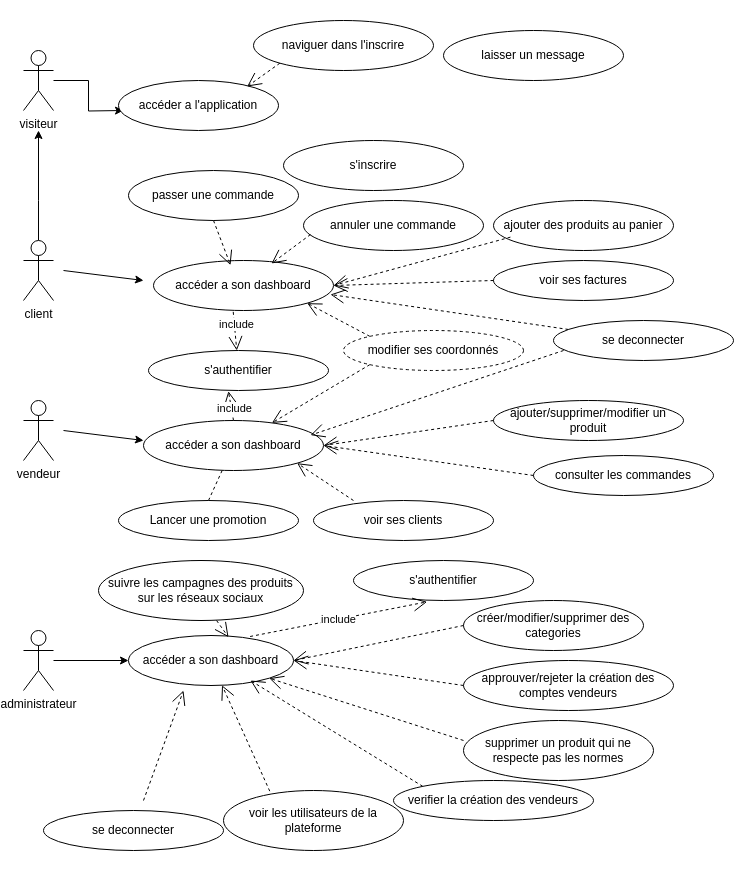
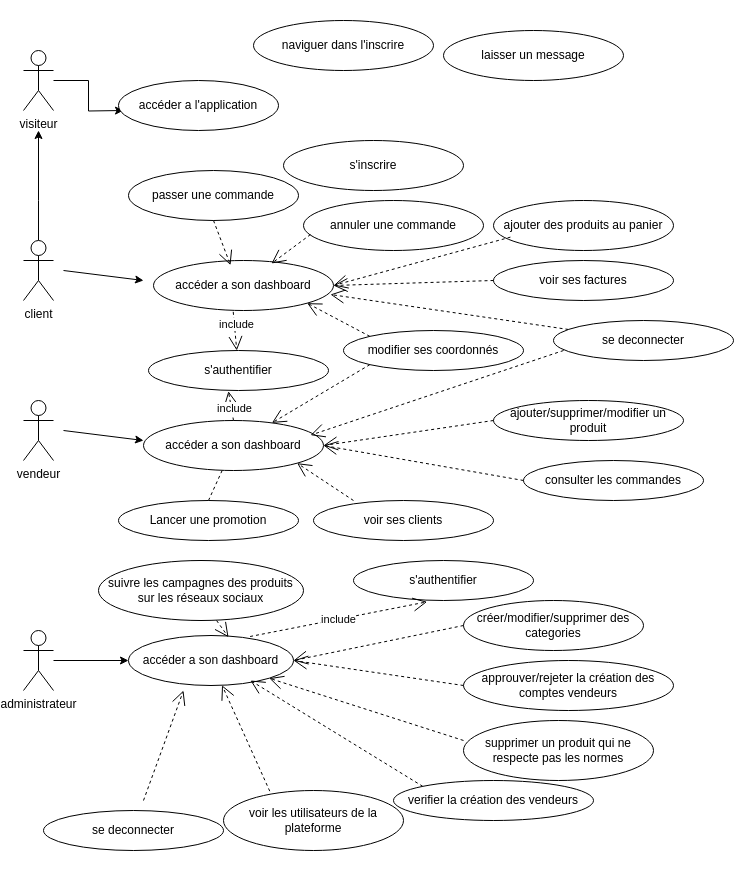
  <mxCell id="0" />
  <mxCell id="1" parent="0" />
  <mxCell id="2" value="" style="edgeStyle=orthogonalEdgeStyle;rounded=0;orthogonalLoop=1;jettySize=auto;html=1;" edge="1" parent="1" source="3"><mxGeometry relative="1" as="geometry"><mxPoint x="120" y="110" as="targetPoint" /></mxGeometry></mxCell>
  <mxCell id="3" value="visiteur" style="shape=umlActor;verticalLabelPosition=bottom;verticalAlign=top;html=1;outlineConnect=0;" vertex="1" parent="1"><mxGeometry x="20" y="50" width="30" height="60" as="geometry" /></mxCell>
  <mxCell id="4" value="" style="edgeStyle=orthogonalEdgeStyle;rounded=0;orthogonalLoop=1;jettySize=auto;html=1;" edge="1" parent="1" source="5"><mxGeometry relative="1" as="geometry"><mxPoint x="35" y="130" as="targetPoint" /><Array as="points"><mxPoint x="35" y="200" /><mxPoint x="35" y="200" /></Array></mxGeometry></mxCell>
  <mxCell id="5" value="client" style="shape=umlActor;verticalLabelPosition=bottom;verticalAlign=top;html=1;outlineConnect=0;" vertex="1" parent="1"><mxGeometry x="20" y="240" width="30" height="60" as="geometry" /></mxCell>
  <mxCell id="6" value="administrateur&lt;div&gt;&lt;br&gt;&lt;/div&gt;" style="shape=umlActor;verticalLabelPosition=bottom;verticalAlign=top;html=1;outlineConnect=0;" vertex="1" parent="1"><mxGeometry x="20" y="630" width="30" height="60" as="geometry" /></mxCell>
  <mxCell id="7" value="vendeur" style="shape=umlActor;verticalLabelPosition=bottom;verticalAlign=top;html=1;outlineConnect=0;" vertex="1" parent="1"><mxGeometry x="20" y="400" width="30" height="60" as="geometry" /></mxCell>
  <mxCell id="8" value="accéder a l'application" style="ellipse;whiteSpace=wrap;html=1;" vertex="1" parent="1"><mxGeometry x="115" y="80" width="160" height="50" as="geometry" /></mxCell>
  <mxCell id="9" value="naviguer dans l'inscrire" style="ellipse;whiteSpace=wrap;html=1;" vertex="1" parent="1"><mxGeometry x="250" width="180" height="50" as="geometry" y="20" /></mxCell>
  <mxCell id="10" value="laisser un message" style="ellipse;whiteSpace=wrap;html=1;" vertex="1" parent="1"><mxGeometry x="440" y="30" width="180" height="50" as="geometry" /></mxCell>
  <mxCell id="11" value="passer une commande" style="ellipse;whiteSpace=wrap;html=1;" vertex="1" parent="1"><mxGeometry x="125" y="170" width="170" height="50" as="geometry" /></mxCell>
  <mxCell id="12" value="s'inscrire" style="ellipse;whiteSpace=wrap;html=1;" vertex="1" parent="1"><mxGeometry x="280" y="140" width="180" height="50" as="geometry" /></mxCell>
  <mxCell id="13" value="annuler une commande" style="ellipse;whiteSpace=wrap;html=1;" vertex="1" parent="1"><mxGeometry x="300" y="200" width="180" height="50" as="geometry" /></mxCell>
  <mxCell id="14" value="accéder a son dashboard" style="ellipse;whiteSpace=wrap;html=1;" vertex="1" parent="1"><mxGeometry x="150" y="260" width="180" height="50" as="geometry" /></mxCell>
  <mxCell id="15" value="" style="endArrow=classic;html=1;rounded=0;" edge="1" parent="1"><mxGeometry width="50" height="50" relative="1" as="geometry"><mxPoint x="60" y="270" as="sourcePoint" /><mxPoint x="140" y="280" as="targetPoint" /></mxGeometry></mxCell>
  <mxCell id="16" value="ajouter des produits au panier" style="ellipse;whiteSpace=wrap;html=1;" vertex="1" parent="1"><mxGeometry x="490" y="200" width="180" height="50" as="geometry" /></mxCell>
  <mxCell id="17" value="voir ses factures" style="ellipse;whiteSpace=wrap;html=1;" vertex="1" parent="1"><mxGeometry x="490" y="260" width="180" height="40" as="geometry" /></mxCell>
- <mxCell id="18" value="modifier ses coordonnés" style="ellipse;whiteSpace=wrap;html=1;dashed=1;" vertex="1" parent="1"><mxGeometry x="340" y="330" width="180" height="40" as="geometry" /></mxCell>
+ <mxCell id="18" value="modifier ses coordonnés" style="ellipse;whiteSpace=wrap;html=1;" vertex="1" parent="1"><mxGeometry x="340" y="330" width="180" height="40" as="geometry" /></mxCell>
  <mxCell id="19" value="s'authentifier" style="ellipse;whiteSpace=wrap;html=1;" vertex="1" parent="1"><mxGeometry x="145" y="350" width="180" height="40" as="geometry" /></mxCell>
  <mxCell id="20" value="se deconnecter" style="ellipse;whiteSpace=wrap;html=1;" vertex="1" parent="1"><mxGeometry x="550" y="320" width="180" height="40" as="geometry" /></mxCell>
  <mxCell id="21" value="accéder a son dashboard" style="ellipse;whiteSpace=wrap;html=1;" vertex="1" parent="1"><mxGeometry x="140" y="420" width="180" height="50" as="geometry" /></mxCell>
  <mxCell id="22" value="" style="endArrow=classic;html=1;rounded=0;" edge="1" parent="1"><mxGeometry width="50" height="50" relative="1" as="geometry"><mxPoint x="60" y="430" as="sourcePoint" /><mxPoint x="140" y="440" as="targetPoint" /></mxGeometry></mxCell>
  <mxCell id="23" value="ajouter/supprimer/modifier un produit" style="ellipse;whiteSpace=wrap;html=1;" vertex="1" parent="1"><mxGeometry x="490" y="400" width="190" height="40" as="geometry" /></mxCell>
  <mxCell id="24" value="Lancer une promotion" style="ellipse;whiteSpace=wrap;html=1;" vertex="1" parent="1"><mxGeometry x="115" y="500" width="180" height="40" as="geometry" /></mxCell>
  <mxCell id="25" value="verifier la création des vendeurs" style="ellipse;whiteSpace=wrap;html=1;" vertex="1" parent="1"><mxGeometry x="390" y="780" width="200" height="40" as="geometry" /></mxCell>
  <mxCell id="26" value="voir ses clients" style="ellipse;whiteSpace=wrap;html=1;" vertex="1" parent="1"><mxGeometry x="310" y="500" width="180" height="40" as="geometry" /></mxCell>
- <mxCell id="27" value="consulter les commandes" style="ellipse;whiteSpace=wrap;html=1;" vertex="1" parent="1"><mxGeometry x="530" y="455" width="180" height="40" as="geometry" /></mxCell>
+ <mxCell id="27" value="consulter les commandes" style="ellipse;whiteSpace=wrap;html=1;" vertex="1" parent="1"><mxGeometry x="520" y="460" width="180" height="40" as="geometry" /></mxCell>
  <mxCell id="28" value="" style="endArrow=none;dashed=1;html=1;rounded=0;exitX=0.5;exitY=0;exitDx=0;exitDy=0;" edge="1" parent="1" source="24" target="21"><mxGeometry width="50" height="50" relative="1" as="geometry"><mxPoint x="240" y="590" as="sourcePoint" /><mxPoint x="-6" y="681" as="targetPoint" /></mxGeometry></mxCell>
  <mxCell id="29" value="accéder a son dashboard" style="ellipse;whiteSpace=wrap;html=1;" vertex="1" parent="1"><mxGeometry x="125" y="635" width="165" height="50" as="geometry" /></mxCell>
  <mxCell id="30" value="" style="endArrow=classic;html=1;rounded=0;entryX=0;entryY=0.5;entryDx=0;entryDy=0;" edge="1" parent="1" source="6" target="29"><mxGeometry width="50" height="50" relative="1" as="geometry"><mxPoint x="90" y="610" as="sourcePoint" /><mxPoint x="170" y="620" as="targetPoint" /></mxGeometry></mxCell>
  <mxCell id="31" value="s'authentifier" style="ellipse;whiteSpace=wrap;html=1;" vertex="1" parent="1"><mxGeometry x="350" y="560" width="180" height="40" as="geometry" /></mxCell>
  <mxCell id="32" value="créer/modifier/supprimer des categories" style="ellipse;whiteSpace=wrap;html=1;" vertex="1" parent="1"><mxGeometry x="460" y="600" width="180" height="50" as="geometry" /></mxCell>
  <mxCell id="33" value="approuver/rejeter la création des comptes vendeurs" style="ellipse;whiteSpace=wrap;html=1;" vertex="1" parent="1"><mxGeometry x="460" y="660" width="210" height="50" as="geometry" /></mxCell>
  <mxCell id="34" value="supprimer un produit qui ne respecte pas les normes" style="ellipse;whiteSpace=wrap;html=1;" vertex="1" parent="1"><mxGeometry x="460" y="720" width="190" height="60" as="geometry" /></mxCell>
  <mxCell id="35" value="se deconnecter" style="ellipse;whiteSpace=wrap;html=1;" vertex="1" parent="1"><mxGeometry x="40" y="810" width="180" height="40" as="geometry" /></mxCell>
  <mxCell id="36" value="voir les utilisateurs de la plateforme" style="ellipse;whiteSpace=wrap;html=1;" vertex="1" parent="1"><mxGeometry x="220" y="790" width="180" height="60" as="geometry" /></mxCell>
  <mxCell id="37" value="suivre les campagnes des produits sur les réseaux sociaux" style="ellipse;whiteSpace=wrap;html=1;" vertex="1" parent="1"><mxGeometry x="95" y="560" width="205" height="60" as="geometry" /></mxCell>
  <mxCell id="38" value="include" style="endArrow=open;endSize=12;dashed=1;html=1;rounded=0;exitX=0.737;exitY=0.02;exitDx=0;exitDy=0;exitPerimeter=0;entryX=0.409;entryY=1.033;entryDx=0;entryDy=0;entryPerimeter=0;" edge="1" parent="1" source="29" target="31"><mxGeometry width="160" relative="1" as="geometry"><mxPoint x="330" y="580" as="sourcePoint" /><mxPoint x="490" y="580" as="targetPoint" /></mxGeometry></mxCell>
- <mxCell id="39" value="" style="endArrow=open;endSize=12;dashed=1;html=1;rounded=0;exitX=0;exitY=1;exitDx=0;exitDy=0;entryX=0.804;entryY=0.12;entryDx=0;entryDy=0;entryPerimeter=0;" edge="1" parent="1" source="9" target="8"><mxGeometry width="160" relative="1" as="geometry"><mxPoint x="330" y="10" as="sourcePoint" /><mxPoint x="490" y="10" as="targetPoint" /></mxGeometry></mxCell>
  <mxCell id="40" value="" style="endArrow=open;endSize=12;dashed=1;html=1;rounded=0;exitX=0.039;exitY=0.68;exitDx=0;exitDy=0;entryX=0.804;entryY=0.12;entryDx=0;entryDy=0;entryPerimeter=0;exitPerimeter=0;" edge="1" parent="1" source="13"><mxGeometry width="160" relative="1" as="geometry"><mxPoint x="300" y="240" as="sourcePoint" /><mxPoint x="268" y="263" as="targetPoint" /></mxGeometry></mxCell>
  <mxCell id="41" value="" style="endArrow=open;endSize=12;dashed=1;html=1;rounded=0;exitX=0.5;exitY=1;exitDx=0;exitDy=0;entryX=0.428;entryY=0.093;entryDx=0;entryDy=0;entryPerimeter=0;" edge="1" parent="1" source="11" target="14"><mxGeometry width="160" relative="1" as="geometry"><mxPoint x="210" y="230" as="sourcePoint" /><mxPoint x="178" y="253" as="targetPoint" /></mxGeometry></mxCell>
  <mxCell id="42" value="" style="endArrow=open;endSize=12;dashed=1;html=1;rounded=0;exitX=0.094;exitY=0.733;exitDx=0;exitDy=0;entryX=1;entryY=0.5;entryDx=0;entryDy=0;exitPerimeter=0;" edge="1" parent="1" source="16" target="14"><mxGeometry width="160" relative="1" as="geometry"><mxPoint x="380" y="280" as="sourcePoint" /><mxPoint x="348" y="303" as="targetPoint" /></mxGeometry></mxCell>
  <mxCell id="43" value="" style="endArrow=open;endSize=12;dashed=1;html=1;rounded=0;exitX=0;exitY=0.5;exitDx=0;exitDy=0;entryX=1;entryY=0.5;entryDx=0;entryDy=0;" edge="1" parent="1" source="17" target="14"><mxGeometry width="160" relative="1" as="geometry"><mxPoint x="410" y="290" as="sourcePoint" /><mxPoint x="378" y="313" as="targetPoint" /></mxGeometry></mxCell>
  <mxCell id="44" value="" style="endArrow=open;endSize=12;dashed=1;html=1;rounded=0;entryX=0.983;entryY=0.68;entryDx=0;entryDy=0;entryPerimeter=0;" edge="1" parent="1" source="20" target="14"><mxGeometry width="160" relative="1" as="geometry"><mxPoint x="370" y="310" as="sourcePoint" /><mxPoint x="338" y="333" as="targetPoint" /></mxGeometry></mxCell>
  <mxCell id="45" value="" style="endArrow=open;endSize=12;dashed=1;html=1;rounded=0;exitX=0;exitY=0;exitDx=0;exitDy=0;entryX=1;entryY=1;entryDx=0;entryDy=0;" edge="1" parent="1" source="18" target="14"><mxGeometry width="160" relative="1" as="geometry"><mxPoint x="340" y="320" as="sourcePoint" /><mxPoint x="308" y="343" as="targetPoint" /></mxGeometry></mxCell>
  <mxCell id="46" value="" style="endArrow=open;endSize=12;dashed=1;html=1;rounded=0;exitX=0.443;exitY=1.027;exitDx=0;exitDy=0;exitPerimeter=0;" edge="1" parent="1" source="14" target="19"><mxGeometry width="160" relative="1" as="geometry"><mxPoint x="250" y="330" as="sourcePoint" /><mxPoint x="218" y="353" as="targetPoint" /></mxGeometry></mxCell>
  <mxCell id="47" value="include" style="edgeLabel;html=1;align=center;verticalAlign=middle;resizable=0;points=[];" vertex="1" connectable="0" parent="46"><mxGeometry x="-0.37" y="2" relative="1" as="geometry"><mxPoint as="offset" /></mxGeometry></mxCell>
  <mxCell id="48" value="" style="endArrow=open;endSize=12;dashed=1;html=1;rounded=0;exitX=0.5;exitY=0;exitDx=0;exitDy=0;entryX=0.444;entryY=1.017;entryDx=0;entryDy=0;entryPerimeter=0;" edge="1" parent="1" source="21" target="19"><mxGeometry width="160" relative="1" as="geometry"><mxPoint x="230" y="400" as="sourcePoint" /><mxPoint x="198" y="423" as="targetPoint" /></mxGeometry></mxCell>
  <mxCell id="49" value="include" style="edgeLabel;html=1;align=center;verticalAlign=middle;resizable=0;points=[];" vertex="1" connectable="0" parent="48"><mxGeometry x="-0.173" y="-3" relative="1" as="geometry"><mxPoint as="offset" /></mxGeometry></mxCell>
  <mxCell id="50" value="" style="endArrow=open;endSize=12;dashed=1;html=1;rounded=0;exitX=0;exitY=1;exitDx=0;exitDy=0;" edge="1" parent="1" source="18" target="21"><mxGeometry width="160" relative="1" as="geometry"><mxPoint x="360" y="380" as="sourcePoint" /><mxPoint x="328" y="403" as="targetPoint" /></mxGeometry></mxCell>
  <mxCell id="51" value="" style="endArrow=open;endSize=12;dashed=1;html=1;rounded=0;exitX=0.056;exitY=0.75;exitDx=0;exitDy=0;entryX=0.928;entryY=0.293;entryDx=0;entryDy=0;entryPerimeter=0;exitPerimeter=0;" edge="1" parent="1" source="20" target="21"><mxGeometry width="160" relative="1" as="geometry"><mxPoint x="400" y="410" as="sourcePoint" /><mxPoint x="368" y="433" as="targetPoint" /></mxGeometry></mxCell>
  <mxCell id="52" value="" style="endArrow=open;endSize=12;dashed=1;html=1;rounded=0;exitX=0;exitY=0.5;exitDx=0;exitDy=0;entryX=1;entryY=0.5;entryDx=0;entryDy=0;" edge="1" parent="1" source="23" target="21"><mxGeometry width="160" relative="1" as="geometry"><mxPoint x="400" y="440" as="sourcePoint" /><mxPoint x="368" y="463" as="targetPoint" /></mxGeometry></mxCell>
  <mxCell id="53" value="" style="endArrow=open;endSize=12;dashed=1;html=1;rounded=0;exitX=0;exitY=0.5;exitDx=0;exitDy=0;entryX=1;entryY=0.5;entryDx=0;entryDy=0;" edge="1" parent="1" source="27" target="21"><mxGeometry width="160" relative="1" as="geometry"><mxPoint x="370" y="460" as="sourcePoint" /><mxPoint x="338" y="483" as="targetPoint" /></mxGeometry></mxCell>
  <mxCell id="54" value="" style="endArrow=open;endSize=12;dashed=1;html=1;rounded=0;exitX=0.222;exitY=0;exitDx=0;exitDy=0;entryX=1;entryY=1;entryDx=0;entryDy=0;exitPerimeter=0;" edge="1" parent="1" source="26" target="21"><mxGeometry width="160" relative="1" as="geometry"><mxPoint x="320" y="470" as="sourcePoint" /><mxPoint x="288" y="493" as="targetPoint" /></mxGeometry></mxCell>
  <mxCell id="55" value="" style="endArrow=open;endSize=12;dashed=1;html=1;rounded=0;exitX=0.576;exitY=1;exitDx=0;exitDy=0;entryX=0.606;entryY=0.033;entryDx=0;entryDy=0;entryPerimeter=0;exitPerimeter=0;" edge="1" parent="1" source="37" target="29"><mxGeometry width="160" relative="1" as="geometry"><mxPoint x="220" y="630" as="sourcePoint" /><mxPoint x="188" y="653" as="targetPoint" /></mxGeometry></mxCell>
  <mxCell id="56" value="" style="endArrow=open;endSize=12;dashed=1;html=1;rounded=0;exitX=0;exitY=0.5;exitDx=0;exitDy=0;entryX=1;entryY=0.5;entryDx=0;entryDy=0;" edge="1" parent="1" source="32" target="29"><mxGeometry width="160" relative="1" as="geometry"><mxPoint x="330" y="670" as="sourcePoint" /><mxPoint x="298" y="693" as="targetPoint" /></mxGeometry></mxCell>
  <mxCell id="57" value="" style="endArrow=open;endSize=12;dashed=1;html=1;rounded=0;exitX=0;exitY=0.5;exitDx=0;exitDy=0;entryX=1;entryY=0.5;entryDx=0;entryDy=0;" edge="1" parent="1" source="33" target="29"><mxGeometry width="160" relative="1" as="geometry"><mxPoint x="360" y="720" as="sourcePoint" /><mxPoint x="328" y="743" as="targetPoint" /></mxGeometry></mxCell>
  <mxCell id="58" value="" style="endArrow=open;endSize=12;dashed=1;html=1;rounded=0;exitX=0;exitY=0.333;exitDx=0;exitDy=0;entryX=1;entryY=1;entryDx=0;entryDy=0;exitPerimeter=0;" edge="1" parent="1" source="34" target="29"><mxGeometry width="160" relative="1" as="geometry"><mxPoint x="300" y="730" as="sourcePoint" /><mxPoint x="268" y="753" as="targetPoint" /></mxGeometry></mxCell>
  <mxCell id="59" value="" style="endArrow=open;endSize=12;dashed=1;html=1;rounded=0;exitX=0;exitY=0;exitDx=0;exitDy=0;entryX=0.739;entryY=0.9;entryDx=0;entryDy=0;entryPerimeter=0;" edge="1" parent="1" source="25" target="29"><mxGeometry width="160" relative="1" as="geometry"><mxPoint x="320" y="750" as="sourcePoint" /><mxPoint x="288" y="773" as="targetPoint" /></mxGeometry></mxCell>
  <mxCell id="60" value="" style="endArrow=open;endSize=12;dashed=1;html=1;rounded=0;exitX=0.257;exitY=0.011;exitDx=0;exitDy=0;exitPerimeter=0;" edge="1" parent="1" source="36" target="29"><mxGeometry width="160" relative="1" as="geometry"><mxPoint x="240" y="760" as="sourcePoint" /><mxPoint x="208" y="783" as="targetPoint" /></mxGeometry></mxCell>
  <mxCell id="61" value="" style="endArrow=open;endSize=12;dashed=1;html=1;rounded=0;" edge="1" parent="1"><mxGeometry width="160" relative="1" as="geometry"><mxPoint x="140" y="800" as="sourcePoint" /><mxPoint x="180" y="690" as="targetPoint" /></mxGeometry></mxCell>
